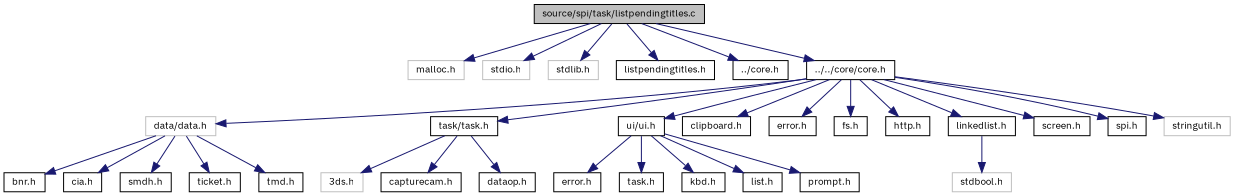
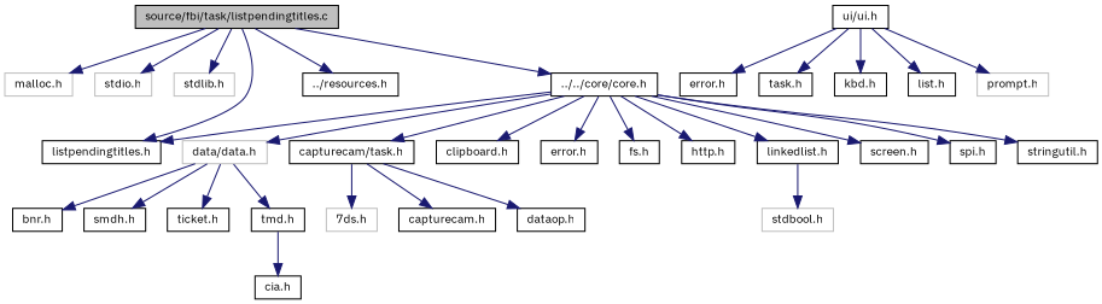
  digraph {
    fontname="IBM Plex Sans"
    node [color=black fillcolor=white fontname="IBM Plex Sans" fontsize=10 shape=record style=filled]
    edge [color=midnightblue fontname="IBM Plex Sans" fontsize=10 labelfontname=Helvetica labelfontsize=10 style=solid]
-   n1 [fillcolor=grey75 fontcolor=black height=0.2 label="source/spi/task/listpendingtitles.c" width=0.4]
+   n1 [fillcolor=grey75 fontcolor=black height=0.2 label="source/fbi/task/listpendingtitles.c" width=0.4]
    n2 [color=grey75 height=0.2 label="malloc.h" width=0.4]
    n3 [color=grey75 height=0.2 label="stdio.h" width=0.4]
    n4 [color=grey75 height=0.2 label="stdlib.h" width=0.4]
    n5 [height=0.2 label="listpendingtitles.h" width=0.4]
-   n6 [height=0.2 label="../core.h" width=0.4]
+   n6 [height=0.2 label="../resources.h" width=0.4]
    n7 [height=0.2 label="../../core/core.h" width=0.4]
-   n8 [color=grey75 height=0.2 label="3ds.h" width=0.4]
+   n8 [color=grey75 height=0.2 label="7ds.h" width=0.4]
    n9 [color=grey75 height=0.2 label="data/data.h" width=0.4]
-   n10 [height=0.2 label="task/task.h" width=0.4]
+   n10 [height=0.2 label="capturecam/task.h" width=0.4]
    n11 [height=0.2 label="ui/ui.h" width=0.4]
    n12 [height=0.2 label="clipboard.h" width=0.4]
    n13 [height=0.2 label="error.h" width=0.4]
    n14 [height=0.2 label="fs.h" width=0.4]
    n15 [height=0.2 label="http.h" width=0.4]
    n16 [height=0.2 label="linkedlist.h" width=0.4]
    n17 [height=0.2 label="screen.h" width=0.4]
    n18 [height=0.2 label="spi.h" width=0.4]
-   n19 [color=grey75 height=0.2 label="stringutil.h" width=0.4]
+   n19 [height=0.2 label="stringutil.h" width=0.4]
    n20 [height=0.2 label="bnr.h" width=0.4]
    n21 [height=0.2 label="cia.h" width=0.4]
    n22 [height=0.2 label="smdh.h" width=0.4]
    n23 [height=0.2 label="ticket.h" width=0.4]
    n24 [height=0.2 label="tmd.h" width=0.4]
    n25 [height=0.2 label="capturecam.h" width=0.4]
    n26 [height=0.2 label="dataop.h" width=0.4]
    n27 [height=0.2 label="error.h" width=0.4]
    n28 [height=0.2 label="task.h" width=0.4]
    n29 [height=0.2 label="kbd.h" width=0.4]
    n30 [height=0.2 label="list.h" width=0.4]
-   n31 [height=0.2 label="prompt.h" width=0.4]
+   n31 [color=grey75 height=0.2 label="prompt.h" width=0.4]
    n32 [color=grey75 height=0.2 label="stdbool.h" width=0.4]
    n1 -> n2
    n1 -> n3
    n1 -> n4
    n1 -> n5
    n1 -> n6
    n1 -> n7
    n7 -> n9
    n7 -> n10
-   n7 -> n11
+   n7 -> n5
    n7 -> n12
    n7 -> n13
    n7 -> n14
    n7 -> n15
    n7 -> n16
    n7 -> n17
    n7 -> n18
    n7 -> n19
    n9 -> n20
-   n9 -> n21
+   n24 -> n21
    n9 -> n22
    n9 -> n23
    n9 -> n24
    n10 -> n8
    n10 -> n25
    n10 -> n26
    n11 -> n27
    n11 -> n28
    n11 -> n29
    n11 -> n30
    n11 -> n31
    n16 -> n32
  }
